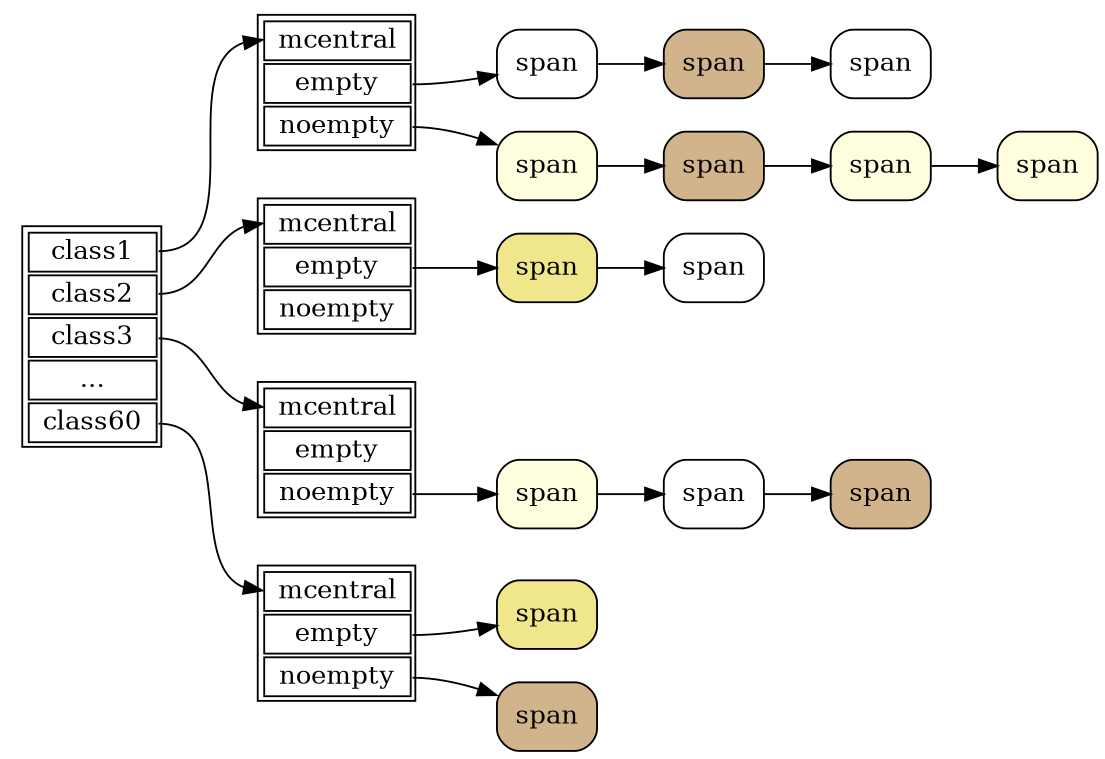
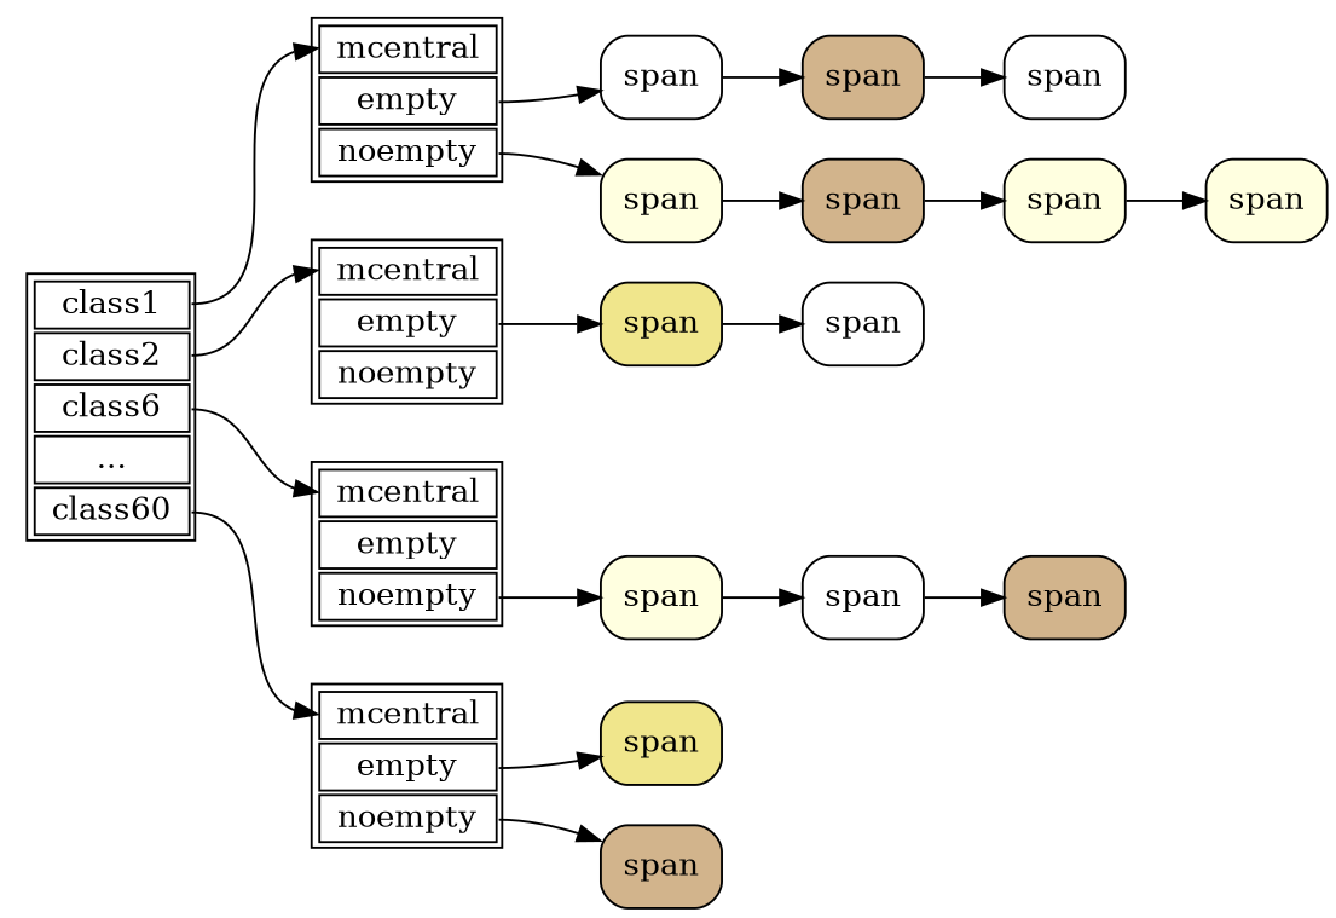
  digraph {
    rankdir=LR
    node [shape=Mrecord style=filled]
-   n1 [label=< 	<table>  	<tr> 	<td port="c1"> 	class1 	</td> 	</tr>  	<tr> 	<td port="c2"> 	class2 	</td> 	</tr>  	<tr> 	<td port="c3"> 	class3 	</td> 	</tr>  	<tr> 	<td> 	... 	</td> 	</tr>  	<tr> 	<td port="c60"> 	class60 	</td> 	</tr>  	</table>> shape=plaintext style=""]
+   n1 [label=< 	<table>  	<tr> 	<td port="c1"> 	class1 	</td> 	</tr>  	<tr> 	<td port="c2"> 	class2 	</td> 	</tr>  	<tr> 	<td port="c3"> 	class6 	</td> 	</tr>  	<tr> 	<td> 	... 	</td> 	</tr>  	<tr> 	<td port="c60"> 	class60 	</td> 	</tr>  	</table>> shape=plaintext style=""]
    n2 [label=< 	<table>  	<tr> 	<td port="h"> 	mcentral 	</td> 	</tr>  	<tr> 	<td port="e"> 	empty 	</td> 	</tr>  	<tr> 	<td port="ne"> 	noempty 	</td> 	</tr>  	</table>> shape=plaintext style=""]
    n3 [label=< 	<table>  	<tr> 	<td port="h"> 	mcentral 	</td> 	</tr>  	<tr> 	<td port="e"> 	empty 	</td> 	</tr>  	<tr> 	<td port="ne"> 	noempty 	</td> 	</tr>  	</table>> shape=plaintext style=""]
    n4 [label=< 	<table>  	<tr> 	<td port="h"> 	mcentral 	</td> 	</tr>  	<tr> 	<td port="e"> 	empty 	</td> 	</tr>  	<tr> 	<td port="ne"> 	noempty 	</td> 	</tr>  	</table>> shape=plaintext style=""]
    n5 [label=< 	<table>  	<tr> 	<td port="h"> 	mcentral 	</td> 	</tr>  	<tr> 	<td port="e"> 	empty 	</td> 	</tr>  	<tr> 	<td port="ne"> 	noempty 	</td> 	</tr>  	</table>> shape=plaintext style=""]
    n6 [fillcolor=white label=span]
    n7 [fillcolor=lightyellow label=span]
    n8 [fillcolor=khaki label=span]
    n9 [fillcolor=lightyellow label=span]
    n10 [fillcolor=khaki label=span]
    n11 [fillcolor=tan label=span]
    n12 [fillcolor=tan label=span]
    n13 [fillcolor=white label=span]
    n14 [fillcolor=tan label=span]
    n15 [fillcolor=lightyellow label=span]
    n16 [fillcolor=lightyellow label=span]
    n17 [fillcolor=white label=span]
    n18 [fillcolor=white label=span]
    n19 [fillcolor=tan label=span]
    n1 -> n2 [headport=h tailport=c1]
    n1 -> n3 [headport=h tailport=c2]
    n1 -> n4 [headport=h tailport=c3]
    n1 -> n5 [headport=h tailport=c60]
    n2 -> n6 [tailport=e]
    n2 -> n7 [tailport=ne]
    n3 -> n8 [tailport=e]
    n4 -> n9 [tailport=ne]
    n5 -> n10 [tailport=e]
    n5 -> n11 [tailport=ne]
    n6 -> n12
    n7 -> n14
    n8 -> n17
    n9 -> n18
    n12 -> n13
    n14 -> n15
    n15 -> n16
    n18 -> n19
  }
